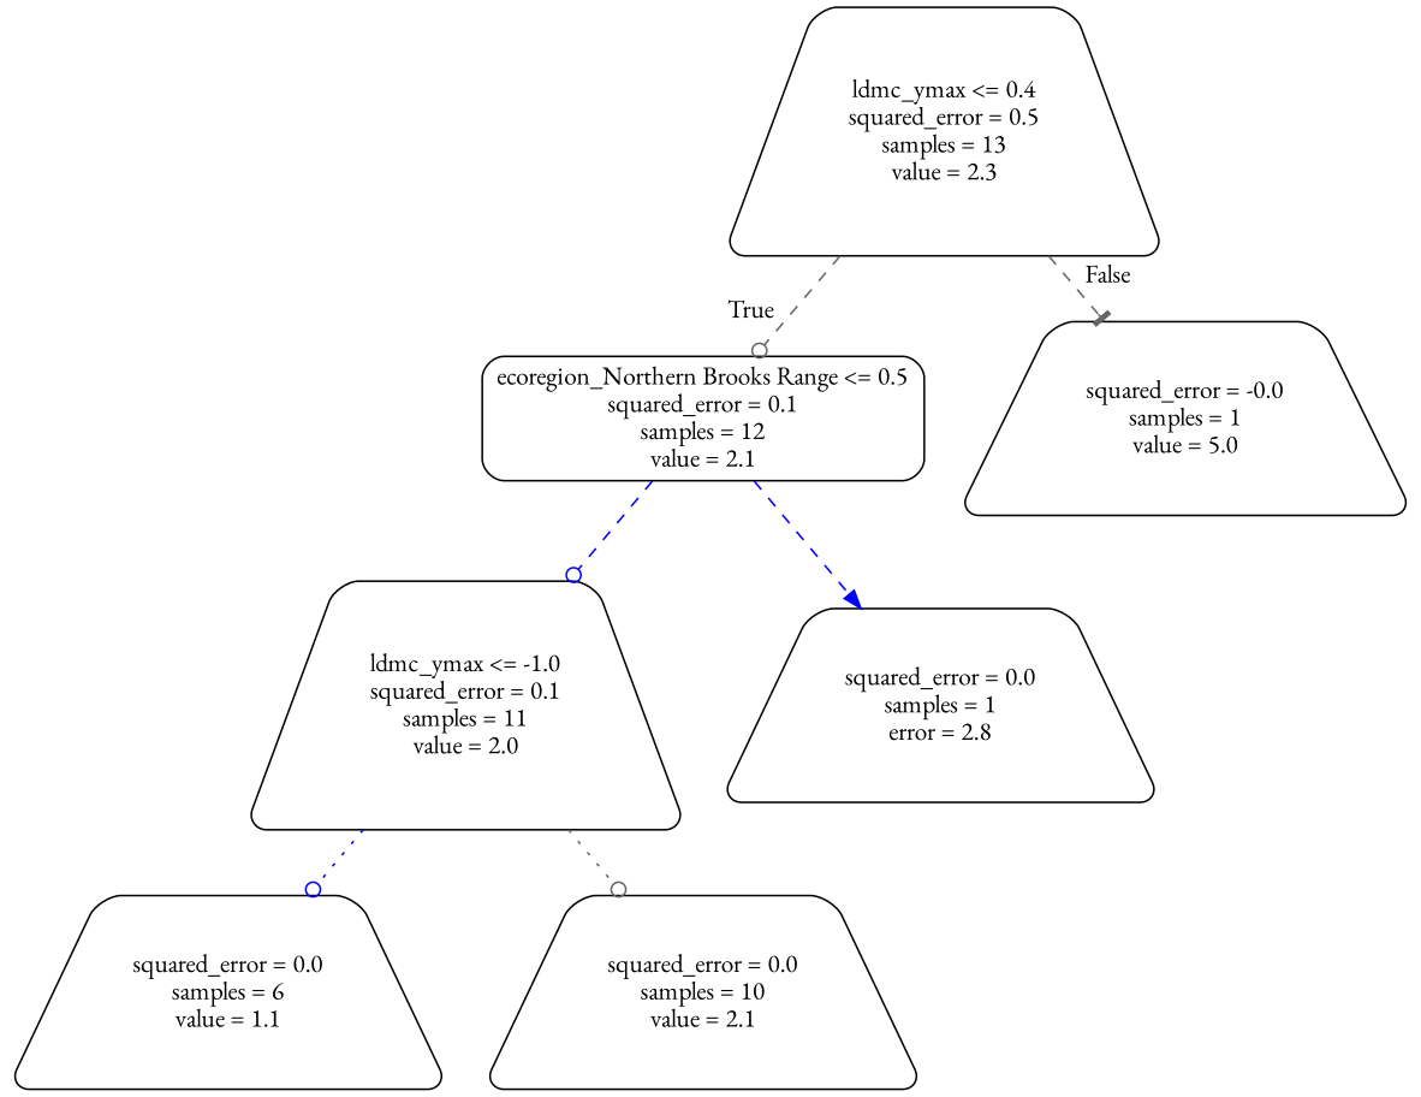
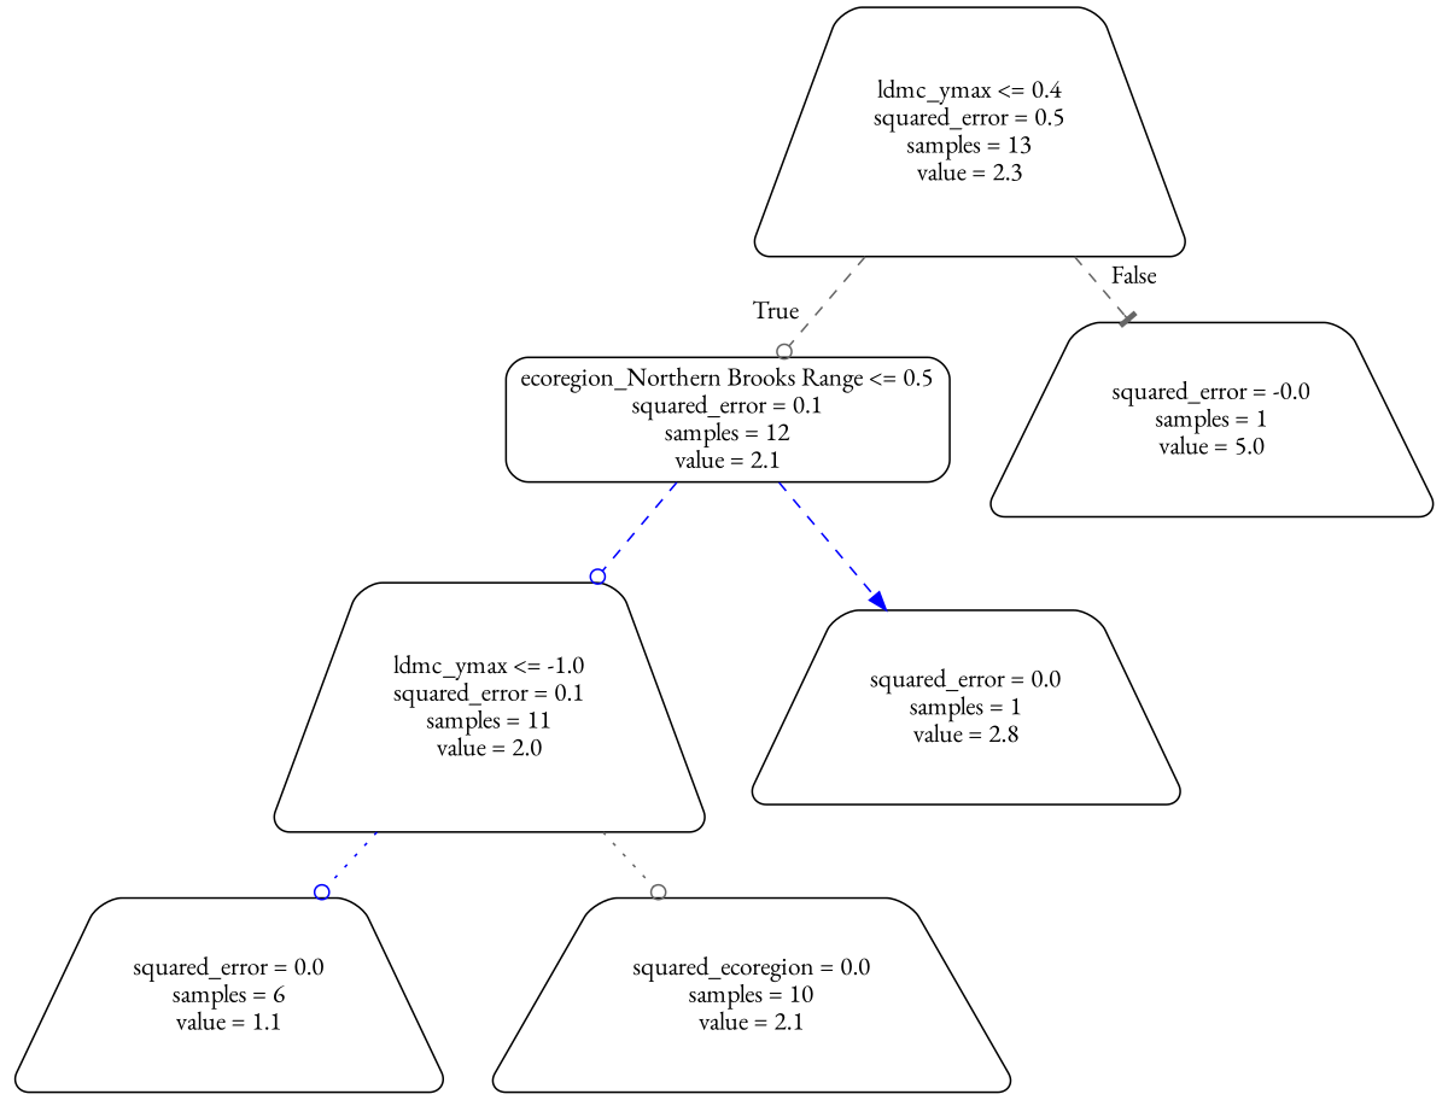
  digraph {
    fontname="EB Garamond"
    node [color=black fontname="EB Garamond" shape=trapezium style=rounded]
    edge [arrowhead=odot color=gray40 fontname="EB Garamond" style=dashed]
    n1 [label="ldmc_ymax <= 0.4\nsquared_error = 0.5\nsamples = 13\nvalue = 2.3"]
    n2 [label="ecoregion_Northern Brooks Range <= 0.5\nsquared_error = 0.1\nsamples = 12\nvalue = 2.1" shape=box]
    n3 [label="squared_error = -0.0\nsamples = 1\nvalue = 5.0"]
    n4 [label="ldmc_ymax <= -1.0\nsquared_error = 0.1\nsamples = 11\nvalue = 2.0"]
-   n5 [label="squared_error = 0.0\nsamples = 1\nerror = 2.8"]
+   n5 [label="squared_error = 0.0\nsamples = 1\nvalue = 2.8"]
    n6 [label="squared_error = 0.0\nsamples = 6\nvalue = 1.1"]
-   n7 [label="squared_error = 0.0\nsamples = 10\nvalue = 2.1"]
+   n7 [label="squared_ecoregion = 0.0\nsamples = 10\nvalue = 2.1"]
    n1 -> n2 [headlabel=True labelangle=45 labeldistance=2.5]
    n1 -> n3 [arrowhead=tee headlabel=False labelangle=-45 labeldistance=2.5]
    n2 -> n4 [color=blue]
    n2 -> n5 [arrowhead=normal color=blue]
    n4 -> n6 [color=blue style=dotted]
    n4 -> n7 [style=dotted]
  }
